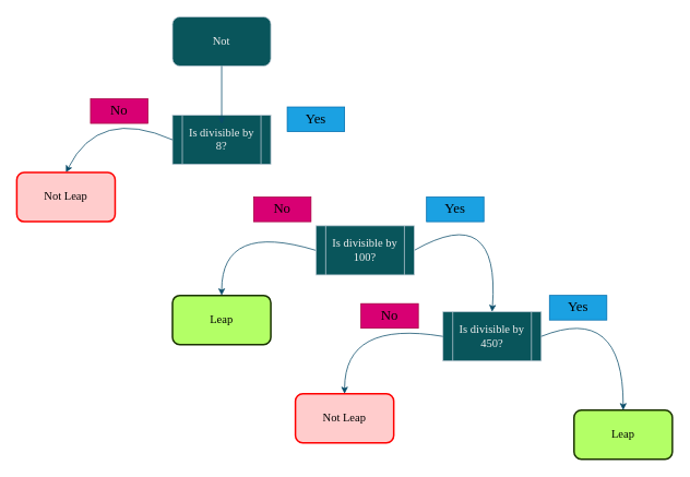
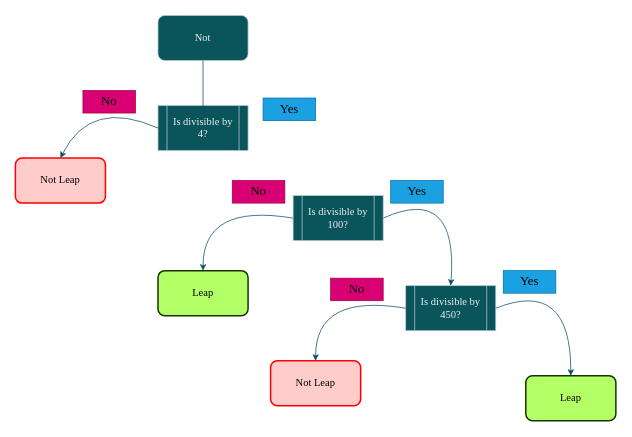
  <mxCell id="0" />
  <mxCell id="1" parent="0" />
  <mxCell id="2" value="Not" style="rounded=1;whiteSpace=wrap;html=1;labelBackgroundColor=none;fillColor=#09555B;strokeColor=#BAC8D3;fontColor=#EEEEEE;fontFamily=Lucida Console;fontSize=14;" vertex="1" parent="1"><mxGeometry x="210" y="20" width="120" height="60" as="geometry" /></mxCell>
- <mxCell id="3" value="Is divisible by 8?" style="shape=process;whiteSpace=wrap;html=1;backgroundOutline=1;strokeColor=#BAC8D3;fontColor=#EEEEEE;fillColor=#09555B;labelBackgroundColor=none;fontFamily=Lucida Console;fontSize=14;" vertex="1" parent="1"><mxGeometry x="210" y="140" width="120" height="60" as="geometry" /></mxCell>
+ <mxCell id="3" value="Is divisible by 4?" style="shape=process;whiteSpace=wrap;html=1;backgroundOutline=1;strokeColor=#BAC8D3;fontColor=#EEEEEE;fillColor=#09555B;labelBackgroundColor=none;fontFamily=Lucida Console;fontSize=14;" vertex="1" parent="1"><mxGeometry x="210" y="140" width="120" height="60" as="geometry" /></mxCell>
  <mxCell id="4" value="" style="curved=1;endArrow=classic;html=1;rounded=0;strokeColor=#0B4D6A;entryX=0.5;entryY=0;entryDx=0;entryDy=0;labelBackgroundColor=none;fontColor=default;exitX=0;exitY=0.5;exitDx=0;exitDy=0;" edge="1" parent="1" source="3" target="6"><mxGeometry width="50" height="50" relative="1" as="geometry"><mxPoint x="139.289" y="220" as="sourcePoint" /><mxPoint x="90" y="190" as="targetPoint" /><Array as="points"><mxPoint x="120" y="130" /></Array></mxGeometry></mxCell>
  <mxCell id="5" value="&lt;font style=&quot;font-size: 17px;&quot; color=&quot;#000000&quot;&gt;No&lt;/font&gt;" style="text;html=1;strokeColor=#A50040;fillColor=#d80073;align=center;verticalAlign=middle;whiteSpace=wrap;rounded=0;fontColor=#ffffff;labelBackgroundColor=none;fontFamily=Lucida Console;" vertex="1" parent="1"><mxGeometry x="110" y="120" width="70" height="30" as="geometry" /></mxCell>
  <mxCell id="6" value="Not Leap" style="rounded=1;whiteSpace=wrap;html=1;labelBackgroundColor=none;fillColor=#FFCCCC;strokeColor=#FF0000;fontFamily=Lucida Console;fontSize=14;fontColor=#000000;strokeWidth=2;" vertex="1" parent="1"><mxGeometry x="20" y="210" width="120" height="60" as="geometry" /></mxCell>
  <mxCell id="7" value="" style="curved=1;endArrow=classic;html=1;rounded=0;strokeColor=#0B4D6A;fontColor=default;entryX=0.5;entryY=0;entryDx=0;entryDy=0;labelBackgroundColor=none;exitX=0;exitY=0.5;exitDx=0;exitDy=0;" edge="1" parent="1" source="10" target="8"><mxGeometry width="50" height="50" relative="1" as="geometry"><mxPoint x="390" y="283.333" as="sourcePoint" /><mxPoint x="270" y="360" as="targetPoint" /><Array as="points"><mxPoint x="270" y="270" /></Array></mxGeometry></mxCell>
  <mxCell id="8" value="Leap" style="rounded=1;whiteSpace=wrap;html=1;labelBackgroundColor=none;fillColor=#B3FF66;strokeColor=#1A3300;fontFamily=Lucida Console;fontSize=14;fontColor=#000000;strokeWidth=2;" vertex="1" parent="1"><mxGeometry x="210" y="360" width="120" height="60" as="geometry" /></mxCell>
  <mxCell id="9" value="" style="curved=1;endArrow=classic;html=1;rounded=0;strokeColor=#0B4D6A;entryX=0.5;entryY=0;entryDx=0;entryDy=0;labelBackgroundColor=none;fontColor=default;exitX=1;exitY=0.5;exitDx=0;exitDy=0;" edge="1" parent="1" source="10"><mxGeometry width="50" height="50" relative="1" as="geometry"><mxPoint x="510" y="283" as="sourcePoint" /><mxPoint x="600" y="380" as="targetPoint" /><Array as="points"><mxPoint x="610" y="245" /></Array></mxGeometry></mxCell>
- <mxCell id="10" value="Is divisible by 100?" style="shape=process;whiteSpace=wrap;html=1;backgroundOutline=1;strokeColor=#BAC8D3;fontColor=#EEEEEE;fillColor=#09555B;labelBackgroundColor=none;fontFamily=Lucida Console;fontSize=14;" vertex="1" parent="1"><mxGeometry x="385" y="275" width="120" height="60" as="geometry" /></mxCell>
+ <mxCell id="10" value="Is divisible by 100?" style="shape=process;whiteSpace=wrap;html=1;backgroundOutline=1;strokeColor=#BAC8D3;fontColor=#EEEEEE;fillColor=#09555B;labelBackgroundColor=none;fontFamily=Lucida Console;fontSize=14;" vertex="1" parent="1"><mxGeometry x="390" y="260" width="120" height="60" as="geometry" /></mxCell>
  <mxCell id="11" value="&lt;font style=&quot;font-size: 17px;&quot; color=&quot;#000000&quot;&gt;Yes&lt;/font&gt;" style="text;html=1;strokeColor=#006EAF;fillColor=#1ba1e2;align=center;verticalAlign=middle;whiteSpace=wrap;rounded=0;fontColor=#ffffff;labelBackgroundColor=none;fontFamily=Lucida Console;" vertex="1" parent="1"><mxGeometry x="350" y="130" width="70" height="30" as="geometry" /></mxCell>
  <mxCell id="12" value="&lt;font style=&quot;font-size: 17px;&quot; color=&quot;#000000&quot;&gt;Yes&lt;/font&gt;" style="text;html=1;strokeColor=#006EAF;fillColor=#1ba1e2;align=center;verticalAlign=middle;whiteSpace=wrap;rounded=0;fontColor=#ffffff;labelBackgroundColor=none;fontFamily=Lucida Console;" vertex="1" parent="1"><mxGeometry x="520" y="240" width="70" height="30" as="geometry" /></mxCell>
  <mxCell id="13" value="&lt;font style=&quot;font-size: 17px;&quot; color=&quot;#000000&quot;&gt;No&lt;/font&gt;" style="text;html=1;strokeColor=#A50040;fillColor=#d80073;align=center;verticalAlign=middle;whiteSpace=wrap;rounded=0;fontColor=#ffffff;labelBackgroundColor=none;fontFamily=Lucida Console;" vertex="1" parent="1"><mxGeometry x="309" y="240" width="70" height="30" as="geometry" /></mxCell>
  <mxCell id="14" value="" style="endArrow=classic;html=1;rounded=0;strokeColor=#0B4D6A;" edge="1" parent="1" source="2"><mxGeometry width="50" height="50" relative="1" as="geometry"><mxPoint x="270" y="130" as="sourcePoint" /><mxPoint x="270" y="150.711" as="targetPoint" /></mxGeometry></mxCell>
  <mxCell id="15" value="Is divisible by 450?" style="shape=process;whiteSpace=wrap;html=1;backgroundOutline=1;strokeColor=#BAC8D3;fontColor=#EEEEEE;fillColor=#09555B;labelBackgroundColor=none;fontFamily=Lucida Console;fontSize=14;" vertex="1" parent="1"><mxGeometry x="540" y="380" width="120" height="60" as="geometry" /></mxCell>
  <mxCell id="16" value="" style="curved=1;endArrow=classic;html=1;rounded=0;strokeColor=#0B4D6A;entryX=0.5;entryY=0;entryDx=0;entryDy=0;labelBackgroundColor=none;fontColor=default;exitX=1;exitY=0.5;exitDx=0;exitDy=0;" edge="1" parent="1" source="15"><mxGeometry width="50" height="50" relative="1" as="geometry"><mxPoint x="660" y="415" as="sourcePoint" /><mxPoint x="760" y="500" as="targetPoint" /><Array as="points"><mxPoint x="760" y="370" /></Array></mxGeometry></mxCell>
  <mxCell id="17" value="" style="curved=1;endArrow=classic;html=1;rounded=0;strokeColor=#0B4D6A;fontColor=default;entryX=0.5;entryY=0;entryDx=0;entryDy=0;labelBackgroundColor=none;exitX=0;exitY=0.5;exitDx=0;exitDy=0;" edge="1" parent="1" source="15"><mxGeometry width="50" height="50" relative="1" as="geometry"><mxPoint x="540" y="410" as="sourcePoint" /><mxPoint x="420" y="480" as="targetPoint" /><Array as="points"><mxPoint x="420" y="390" /></Array></mxGeometry></mxCell>
  <mxCell id="18" value="&lt;font style=&quot;font-size: 17px;&quot; color=&quot;#000000&quot;&gt;Yes&lt;/font&gt;" style="text;html=1;strokeColor=#006EAF;fillColor=#1ba1e2;align=center;verticalAlign=middle;whiteSpace=wrap;rounded=0;fontColor=#ffffff;labelBackgroundColor=none;fontFamily=Lucida Console;" vertex="1" parent="1"><mxGeometry x="670" y="360" width="70" height="30" as="geometry" /></mxCell>
  <mxCell id="19" value="&lt;font style=&quot;font-size: 17px;&quot; color=&quot;#000000&quot;&gt;No&lt;/font&gt;" style="text;html=1;strokeColor=#A50040;fillColor=#d80073;align=center;verticalAlign=middle;whiteSpace=wrap;rounded=0;fontColor=#ffffff;labelBackgroundColor=none;fontFamily=Lucida Console;" vertex="1" parent="1"><mxGeometry x="440" y="370" width="70" height="30" as="geometry" /></mxCell>
  <mxCell id="20" value="Not Leap" style="rounded=1;whiteSpace=wrap;html=1;labelBackgroundColor=none;fillColor=#FFCCCC;strokeColor=#FF0000;fontFamily=Lucida Console;fontSize=14;fontColor=#000000;strokeWidth=2;" vertex="1" parent="1"><mxGeometry x="360" y="480" width="120" height="60" as="geometry" /></mxCell>
  <mxCell id="21" value="Leap" style="rounded=1;whiteSpace=wrap;html=1;labelBackgroundColor=none;fillColor=#B3FF66;strokeColor=#1A3300;fontFamily=Lucida Console;fontSize=14;fontColor=#000000;strokeWidth=2;" vertex="1" parent="1"><mxGeometry x="700" y="500" width="120" height="60" as="geometry" /></mxCell>
